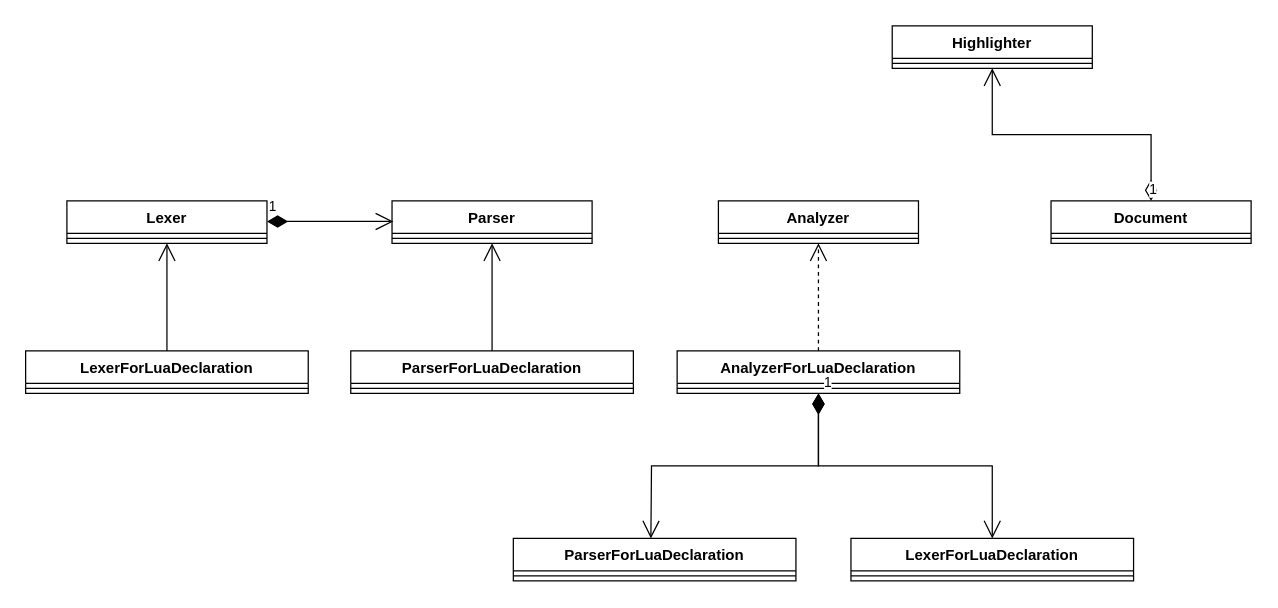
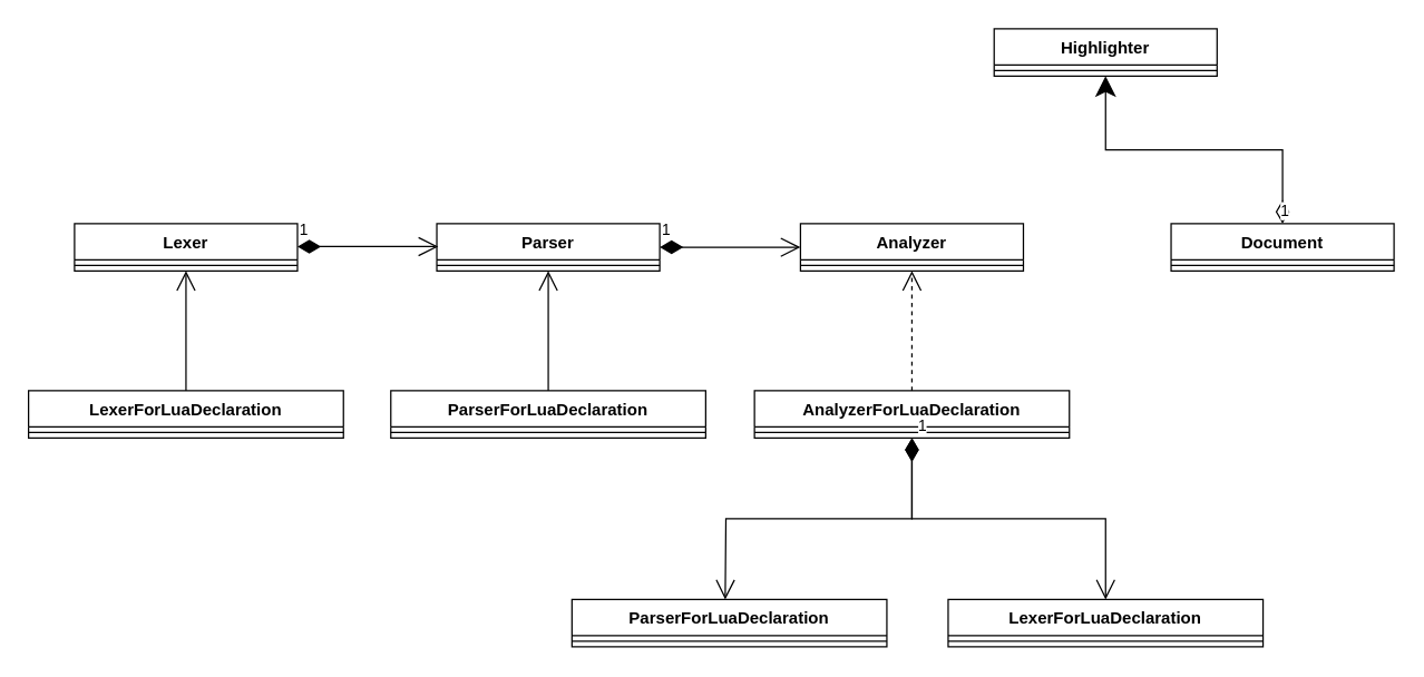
  <mxCell id="0" />
  <mxCell id="1" parent="0" />
  <mxCell id="2" value="Analyzer" style="swimlane;fontStyle=1;align=center;verticalAlign=top;childLayout=stackLayout;horizontal=1;startSize=26;horizontalStack=0;resizeParent=1;resizeParentMax=0;resizeLast=0;collapsible=1;marginBottom=0;whiteSpace=wrap;html=1;" vertex="1" parent="1"><mxGeometry x="574" y="160" width="160" height="34" as="geometry" /></mxCell>
  <mxCell id="3" value="" style="line;strokeWidth=1;fillColor=none;align=left;verticalAlign=middle;spacingTop=-1;spacingLeft=3;spacingRight=3;rotatable=0;labelPosition=right;points=[];portConstraint=eastwest;strokeColor=inherit;" vertex="1" parent="2"><mxGeometry y="26" width="160" height="8" as="geometry" /></mxCell>
  <mxCell id="4" value="AnalyzerForLuaDeclaration" style="swimlane;fontStyle=1;align=center;verticalAlign=top;childLayout=stackLayout;horizontal=1;startSize=26;horizontalStack=0;resizeParent=1;resizeParentMax=0;resizeLast=0;collapsible=1;marginBottom=0;whiteSpace=wrap;html=1;" vertex="1" parent="1"><mxGeometry x="541" y="280" width="226" height="34" as="geometry" /></mxCell>
  <mxCell id="5" value="" style="line;strokeWidth=1;fillColor=none;align=left;verticalAlign=middle;spacingTop=-1;spacingLeft=3;spacingRight=3;rotatable=0;labelPosition=right;points=[];portConstraint=eastwest;strokeColor=inherit;" vertex="1" parent="4"><mxGeometry y="26" width="226" height="8" as="geometry" /></mxCell>
  <mxCell id="6" value="" style="endArrow=open;endFill=1;endSize=12;html=1;rounded=0;entryX=0.5;entryY=1;entryDx=0;entryDy=0;exitX=0.5;exitY=0;exitDx=0;exitDy=0;dashed=1;" edge="1" parent="1" source="4" target="2"><mxGeometry width="160" relative="1" as="geometry"><mxPoint x="820" y="310" as="sourcePoint" /><mxPoint x="653.04" y="220" as="targetPoint" /></mxGeometry></mxCell>
  <mxCell id="7" value="Lexer" style="swimlane;fontStyle=1;align=center;verticalAlign=top;childLayout=stackLayout;horizontal=1;startSize=26;horizontalStack=0;resizeParent=1;resizeParentMax=0;resizeLast=0;collapsible=1;marginBottom=0;whiteSpace=wrap;html=1;" vertex="1" parent="1"><mxGeometry x="53" y="160" width="160" height="34" as="geometry" /></mxCell>
  <mxCell id="8" value="" style="line;strokeWidth=1;fillColor=none;align=left;verticalAlign=middle;spacingTop=-1;spacingLeft=3;spacingRight=3;rotatable=0;labelPosition=right;points=[];portConstraint=eastwest;strokeColor=inherit;" vertex="1" parent="7"><mxGeometry y="26" width="160" height="8" as="geometry" /></mxCell>
  <mxCell id="9" value="LexerForLuaDeclaration" style="swimlane;fontStyle=1;align=center;verticalAlign=top;childLayout=stackLayout;horizontal=1;startSize=26;horizontalStack=0;resizeParent=1;resizeParentMax=0;resizeLast=0;collapsible=1;marginBottom=0;whiteSpace=wrap;html=1;" vertex="1" parent="1"><mxGeometry x="20" y="280" width="226" height="34" as="geometry" /></mxCell>
  <mxCell id="10" value="" style="line;strokeWidth=1;fillColor=none;align=left;verticalAlign=middle;spacingTop=-1;spacingLeft=3;spacingRight=3;rotatable=0;labelPosition=right;points=[];portConstraint=eastwest;strokeColor=inherit;" vertex="1" parent="9"><mxGeometry y="26" width="226" height="8" as="geometry" /></mxCell>
  <mxCell id="11" value="" style="endArrow=open;endFill=1;endSize=12;html=1;rounded=0;entryX=0.5;entryY=1;entryDx=0;entryDy=0;exitX=0.5;exitY=0;exitDx=0;exitDy=0;" edge="1" parent="1" source="9" target="7"><mxGeometry width="160" relative="1" as="geometry"><mxPoint x="299" y="310" as="sourcePoint" /><mxPoint x="132.04" y="220" as="targetPoint" /></mxGeometry></mxCell>
  <mxCell id="12" value="Parser" style="swimlane;fontStyle=1;align=center;verticalAlign=top;childLayout=stackLayout;horizontal=1;startSize=26;horizontalStack=0;resizeParent=1;resizeParentMax=0;resizeLast=0;collapsible=1;marginBottom=0;whiteSpace=wrap;html=1;" vertex="1" parent="1"><mxGeometry x="313" y="160" width="160" height="34" as="geometry" /></mxCell>
  <mxCell id="13" value="" style="line;strokeWidth=1;fillColor=none;align=left;verticalAlign=middle;spacingTop=-1;spacingLeft=3;spacingRight=3;rotatable=0;labelPosition=right;points=[];portConstraint=eastwest;strokeColor=inherit;" vertex="1" parent="12"><mxGeometry y="26" width="160" height="8" as="geometry" /></mxCell>
  <mxCell id="14" value="ParserForLuaDeclaration" style="swimlane;fontStyle=1;align=center;verticalAlign=top;childLayout=stackLayout;horizontal=1;startSize=26;horizontalStack=0;resizeParent=1;resizeParentMax=0;resizeLast=0;collapsible=1;marginBottom=0;whiteSpace=wrap;html=1;" vertex="1" parent="1"><mxGeometry x="280" y="280" width="226" height="34" as="geometry" /></mxCell>
  <mxCell id="15" value="" style="line;strokeWidth=1;fillColor=none;align=left;verticalAlign=middle;spacingTop=-1;spacingLeft=3;spacingRight=3;rotatable=0;labelPosition=right;points=[];portConstraint=eastwest;strokeColor=inherit;" vertex="1" parent="14"><mxGeometry y="26" width="226" height="8" as="geometry" /></mxCell>
  <mxCell id="16" value="" style="endArrow=open;endFill=1;endSize=12;html=1;rounded=0;entryX=0.5;entryY=1;entryDx=0;entryDy=0;exitX=0.5;exitY=0;exitDx=0;exitDy=0;" edge="1" parent="1" source="14" target="12"><mxGeometry width="160" relative="1" as="geometry"><mxPoint x="559" y="310" as="sourcePoint" /><mxPoint x="392.04" y="220" as="targetPoint" /></mxGeometry></mxCell>
  <mxCell id="17" value="1" style="endArrow=open;html=1;endSize=12;startArrow=diamondThin;startSize=14;startFill=1;edgeStyle=orthogonalEdgeStyle;align=left;verticalAlign=bottom;rounded=0;exitX=0.5;exitY=1;exitDx=0;exitDy=0;" edge="1" parent="1" source="4"><mxGeometry x="-1" y="3" relative="1" as="geometry"><mxPoint x="590" y="490" as="sourcePoint" /><mxPoint x="520" y="430" as="targetPoint" /></mxGeometry></mxCell>
  <mxCell id="18" value="ParserForLuaDeclaration" style="swimlane;fontStyle=1;align=center;verticalAlign=top;childLayout=stackLayout;horizontal=1;startSize=26;horizontalStack=0;resizeParent=1;resizeParentMax=0;resizeLast=0;collapsible=1;marginBottom=0;whiteSpace=wrap;html=1;" vertex="1" parent="1"><mxGeometry x="410" y="430" width="226" height="34" as="geometry" /></mxCell>
  <mxCell id="19" value="" style="line;strokeWidth=1;fillColor=none;align=left;verticalAlign=middle;spacingTop=-1;spacingLeft=3;spacingRight=3;rotatable=0;labelPosition=right;points=[];portConstraint=eastwest;strokeColor=inherit;" vertex="1" parent="18"><mxGeometry y="26" width="226" height="8" as="geometry" /></mxCell>
  <mxCell id="20" value="" style="endArrow=open;html=1;endSize=12;startArrow=diamondThin;startSize=14;startFill=1;edgeStyle=orthogonalEdgeStyle;align=left;verticalAlign=bottom;rounded=0;exitX=0.5;exitY=1;exitDx=0;exitDy=0;" edge="1" parent="1" source="4" target="21"><mxGeometry x="-1" y="3" relative="1" as="geometry"><mxPoint x="654" y="314" as="sourcePoint" /><mxPoint x="780" y="456" as="targetPoint" /></mxGeometry></mxCell>
  <mxCell id="21" value="LexerForLuaDeclaration" style="swimlane;fontStyle=1;align=center;verticalAlign=top;childLayout=stackLayout;horizontal=1;startSize=26;horizontalStack=0;resizeParent=1;resizeParentMax=0;resizeLast=0;collapsible=1;marginBottom=0;whiteSpace=wrap;html=1;" vertex="1" parent="1"><mxGeometry x="680" y="430" width="226" height="34" as="geometry" /></mxCell>
  <mxCell id="22" value="" style="line;strokeWidth=1;fillColor=none;align=left;verticalAlign=middle;spacingTop=-1;spacingLeft=3;spacingRight=3;rotatable=0;labelPosition=right;points=[];portConstraint=eastwest;strokeColor=inherit;" vertex="1" parent="21"><mxGeometry y="26" width="226" height="8" as="geometry" /></mxCell>
  <mxCell id="23" value="Highlighter" style="swimlane;fontStyle=1;align=center;verticalAlign=top;childLayout=stackLayout;horizontal=1;startSize=26;horizontalStack=0;resizeParent=1;resizeParentMax=0;resizeLast=0;collapsible=1;marginBottom=0;whiteSpace=wrap;html=1;" vertex="1" parent="1"><mxGeometry x="713" y="20" width="160" height="34" as="geometry" /></mxCell>
  <mxCell id="24" value="" style="line;strokeWidth=1;fillColor=none;align=left;verticalAlign=middle;spacingTop=-1;spacingLeft=3;spacingRight=3;rotatable=0;labelPosition=right;points=[];portConstraint=eastwest;strokeColor=inherit;" vertex="1" parent="23"><mxGeometry y="26" width="160" height="8" as="geometry" /></mxCell>
  <mxCell id="25" value="Document" style="swimlane;fontStyle=1;align=center;verticalAlign=top;childLayout=stackLayout;horizontal=1;startSize=26;horizontalStack=0;resizeParent=1;resizeParentMax=0;resizeLast=0;collapsible=1;marginBottom=0;whiteSpace=wrap;html=1;" vertex="1" parent="1"><mxGeometry x="840" y="160" width="160" height="34" as="geometry" /></mxCell>
  <mxCell id="26" value="" style="line;strokeWidth=1;fillColor=none;align=left;verticalAlign=middle;spacingTop=-1;spacingLeft=3;spacingRight=3;rotatable=0;labelPosition=right;points=[];portConstraint=eastwest;strokeColor=inherit;" vertex="1" parent="25"><mxGeometry y="26" width="160" height="8" as="geometry" /></mxCell>
- <mxCell id="27" value="1" style="endArrow=open;html=1;endSize=12;startArrow=diamondThin;startSize=14;startFill=0;edgeStyle=orthogonalEdgeStyle;align=left;verticalAlign=bottom;rounded=0;exitX=0.5;exitY=0;exitDx=0;exitDy=0;entryX=0.5;entryY=1;entryDx=0;entryDy=0;" edge="1" parent="1" source="25" target="23"><mxGeometry x="-1" y="3" relative="1" as="geometry"><mxPoint x="664" y="170" as="sourcePoint" /><mxPoint x="803" y="64" as="targetPoint" /></mxGeometry></mxCell>
+ <mxCell id="27" value="1" style="endArrow=classic;html=1;endSize=12;startArrow=diamondThin;startSize=14;startFill=0;edgeStyle=orthogonalEdgeStyle;align=left;verticalAlign=bottom;rounded=0;exitX=0.5;exitY=0;exitDx=0;exitDy=0;entryX=0.5;entryY=1;entryDx=0;entryDy=0;" edge="1" parent="1" source="25" target="23"><mxGeometry x="-1" y="3" relative="1" as="geometry"><mxPoint x="664" y="170" as="sourcePoint" /><mxPoint x="803" y="64" as="targetPoint" /></mxGeometry></mxCell>
+ <mxCell id="28" value="1" style="endArrow=open;html=1;endSize=12;startArrow=diamondThin;startSize=14;startFill=1;edgeStyle=orthogonalEdgeStyle;align=left;verticalAlign=bottom;rounded=0;exitX=1;exitY=0.5;exitDx=0;exitDy=0;entryX=0;entryY=0.5;entryDx=0;entryDy=0;" edge="1" parent="1" source="12" target="2"><mxGeometry x="-1" y="3" relative="1" as="geometry"><mxPoint x="476" y="130" as="sourcePoint" /><mxPoint x="636" y="130" as="targetPoint" /></mxGeometry></mxCell>
  <mxCell id="29" value="1" style="endArrow=open;html=1;endSize=12;startArrow=diamondThin;startSize=14;startFill=1;edgeStyle=orthogonalEdgeStyle;align=left;verticalAlign=bottom;rounded=0;exitX=1;exitY=0.5;exitDx=0;exitDy=0;entryX=0;entryY=0.5;entryDx=0;entryDy=0;" edge="1" parent="1"><mxGeometry x="-1" y="3" relative="1" as="geometry"><mxPoint x="213" y="176.5" as="sourcePoint" /><mxPoint x="314" y="176.5" as="targetPoint" /></mxGeometry></mxCell>
